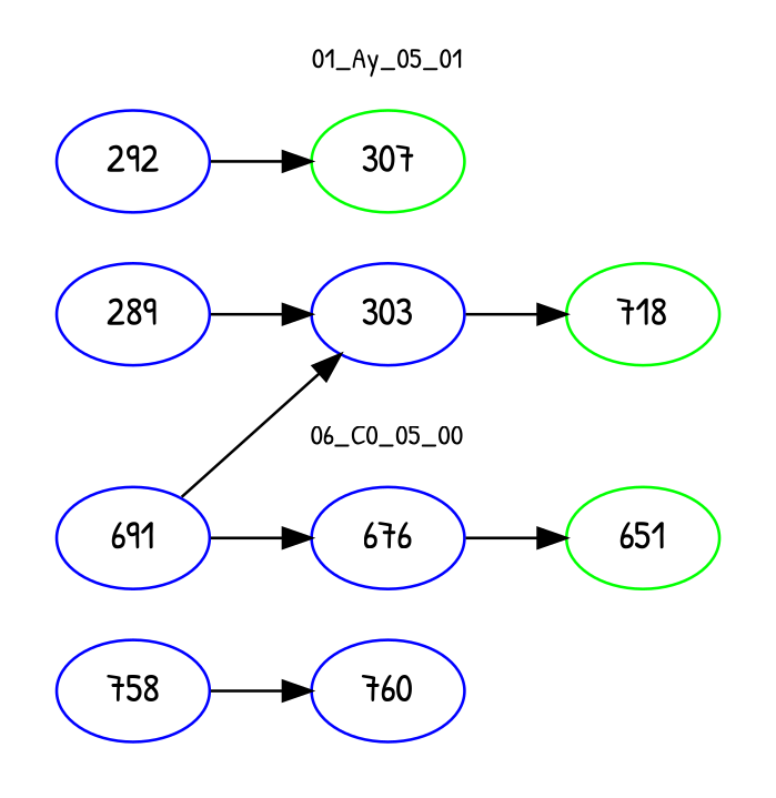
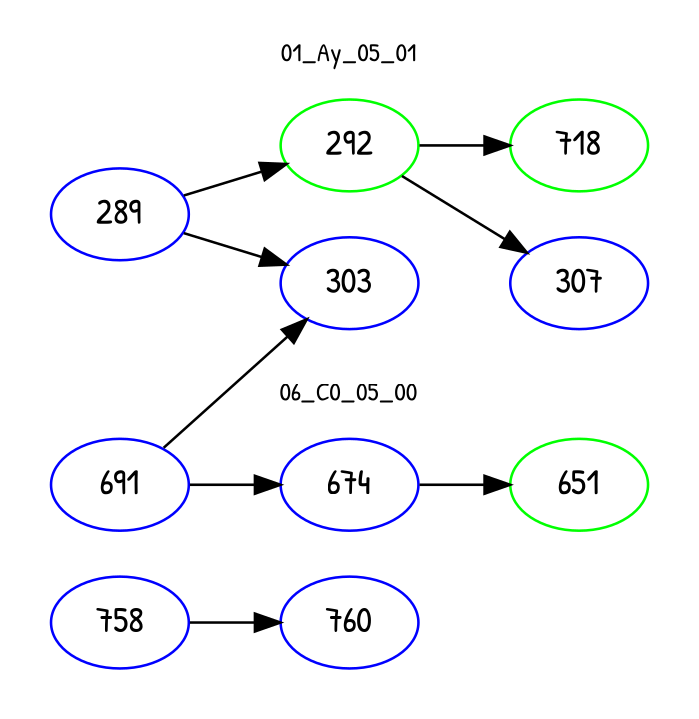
  digraph {
    fontname="Patrick Hand"
    rankdir=LR
    node [color=blue fontname="Patrick Hand"]
    edge [color=black fontname="Patrick Hand"]
    n1 [label=289]
-   n2 [label=292]
+   n2 [color=green label=292]
    n3 [label=303]
-   n4 [color=green label=307]
+   n4 [label=307]
    n5 [color=green label=718]
    n6 [label=691]
-   n7 [label=676]
+   n7 [label=674]
    n8 [label=758]
    n9 [color=green label=651]
    n10 [label=760]
    subgraph cluster_1 {
      color=white
      fontsize=10
      label="01_Ay_05_01"
      n1
      n2
      n3
      n4
      n5
    }
    subgraph cluster_2 {
      color=white
      fontsize=10
      label="06_C0_05_00"
      n6
      n7
      n8
      n9
      n10
    }
+   n1 -> n2
    n1 -> n3
    n2 -> n4
-   n3 -> n5
+   n2 -> n5
    n6 -> n3
    n6 -> n7
    n7 -> n9
    n8 -> n10
  }
